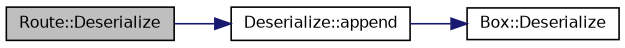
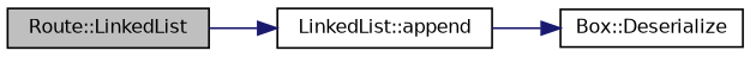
  digraph {
    rankdir=LR
    node [color=black fillcolor=white fontname=Helvetica fontsize=10 shape=record style=filled]
    edge [color=midnightblue fontname=Helvetica fontsize=10 labelfontname=Helvetica labelfontsize=10 style=solid]
-   n1 [fillcolor=grey75 fontcolor=black height=0.2 label="Route::Deserialize" width=0.4]
-   n2 [height=0.2 label="Deserialize::append" width=0.4]
+   n1 [fillcolor=grey75 fontcolor=black height=0.2 label="Route::LinkedList" width=0.4]
+   n2 [height=0.2 label="LinkedList::append" width=0.4]
    n3 [height=0.2 label="Box::Deserialize" width=0.4]
    n1 -> n2
    n2 -> n3
  }
